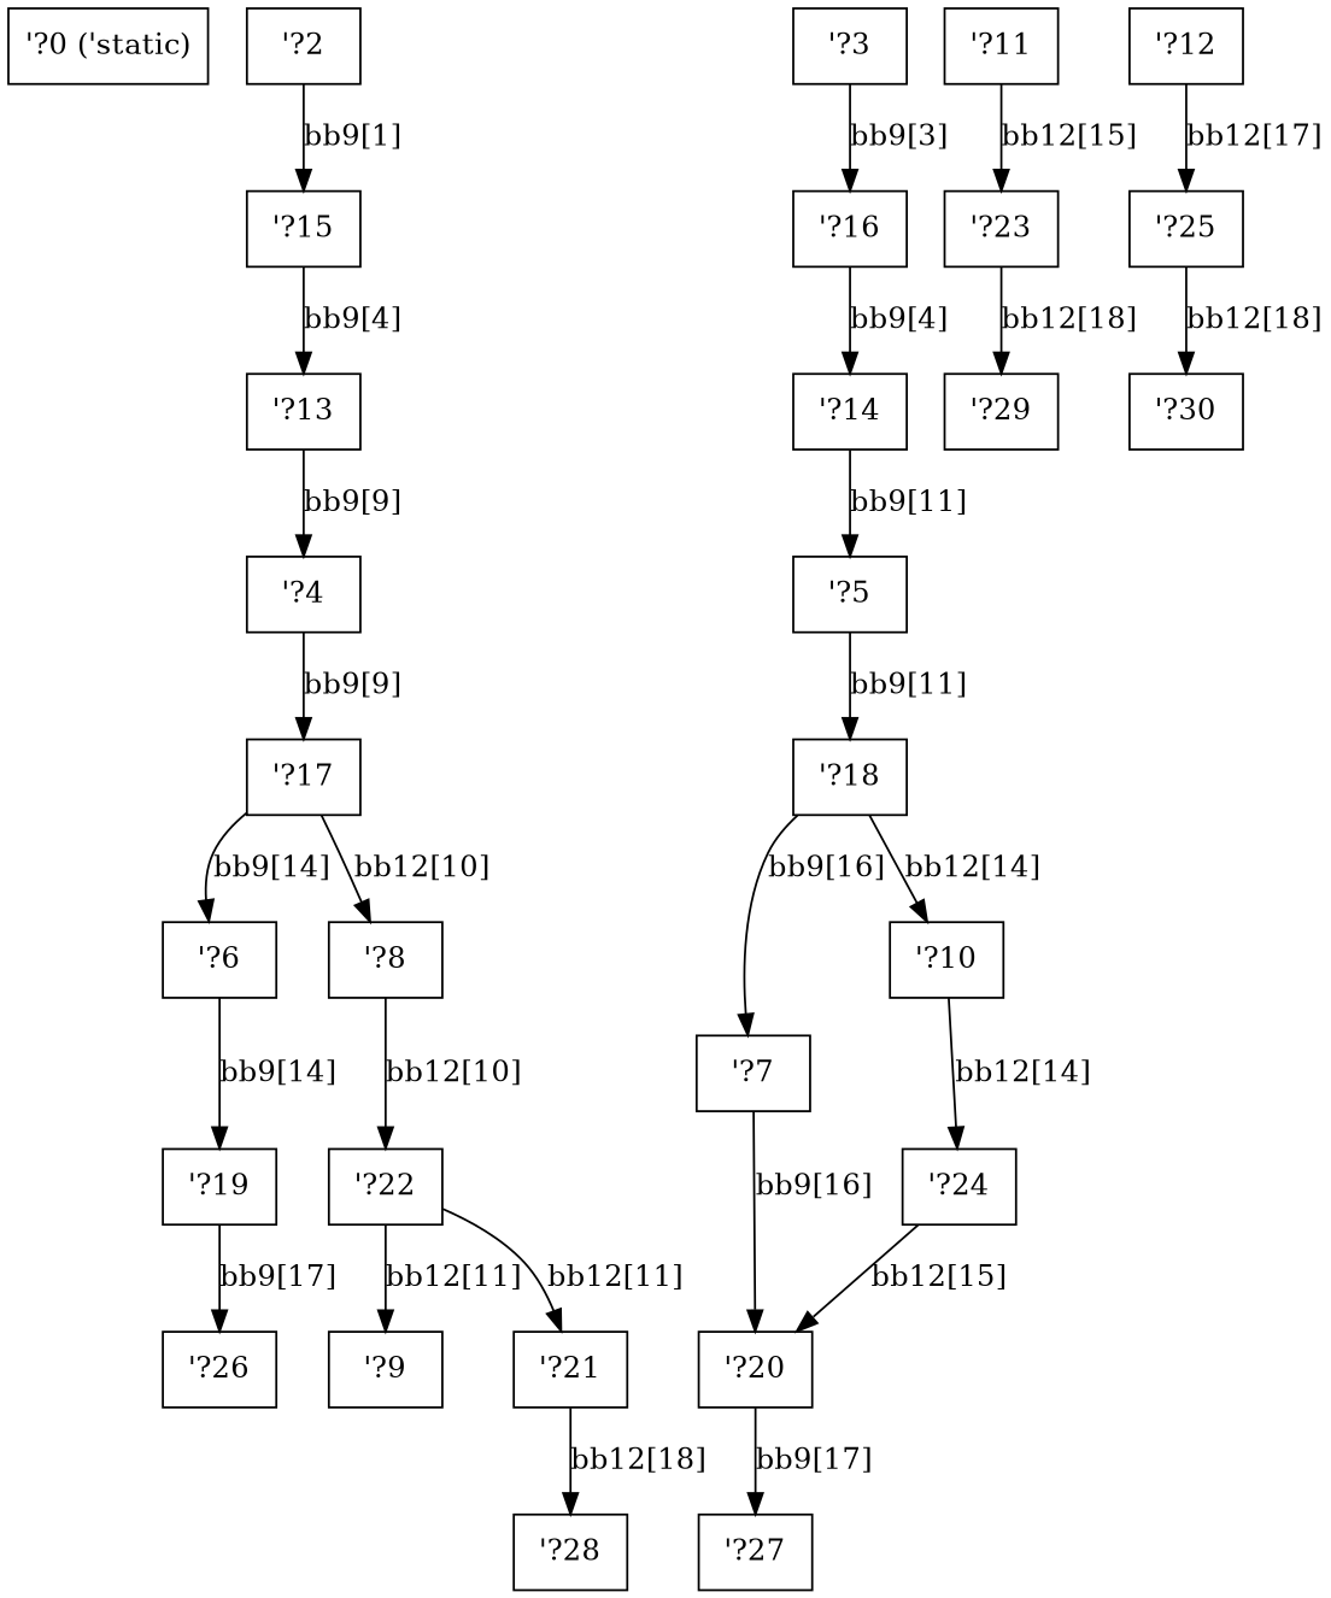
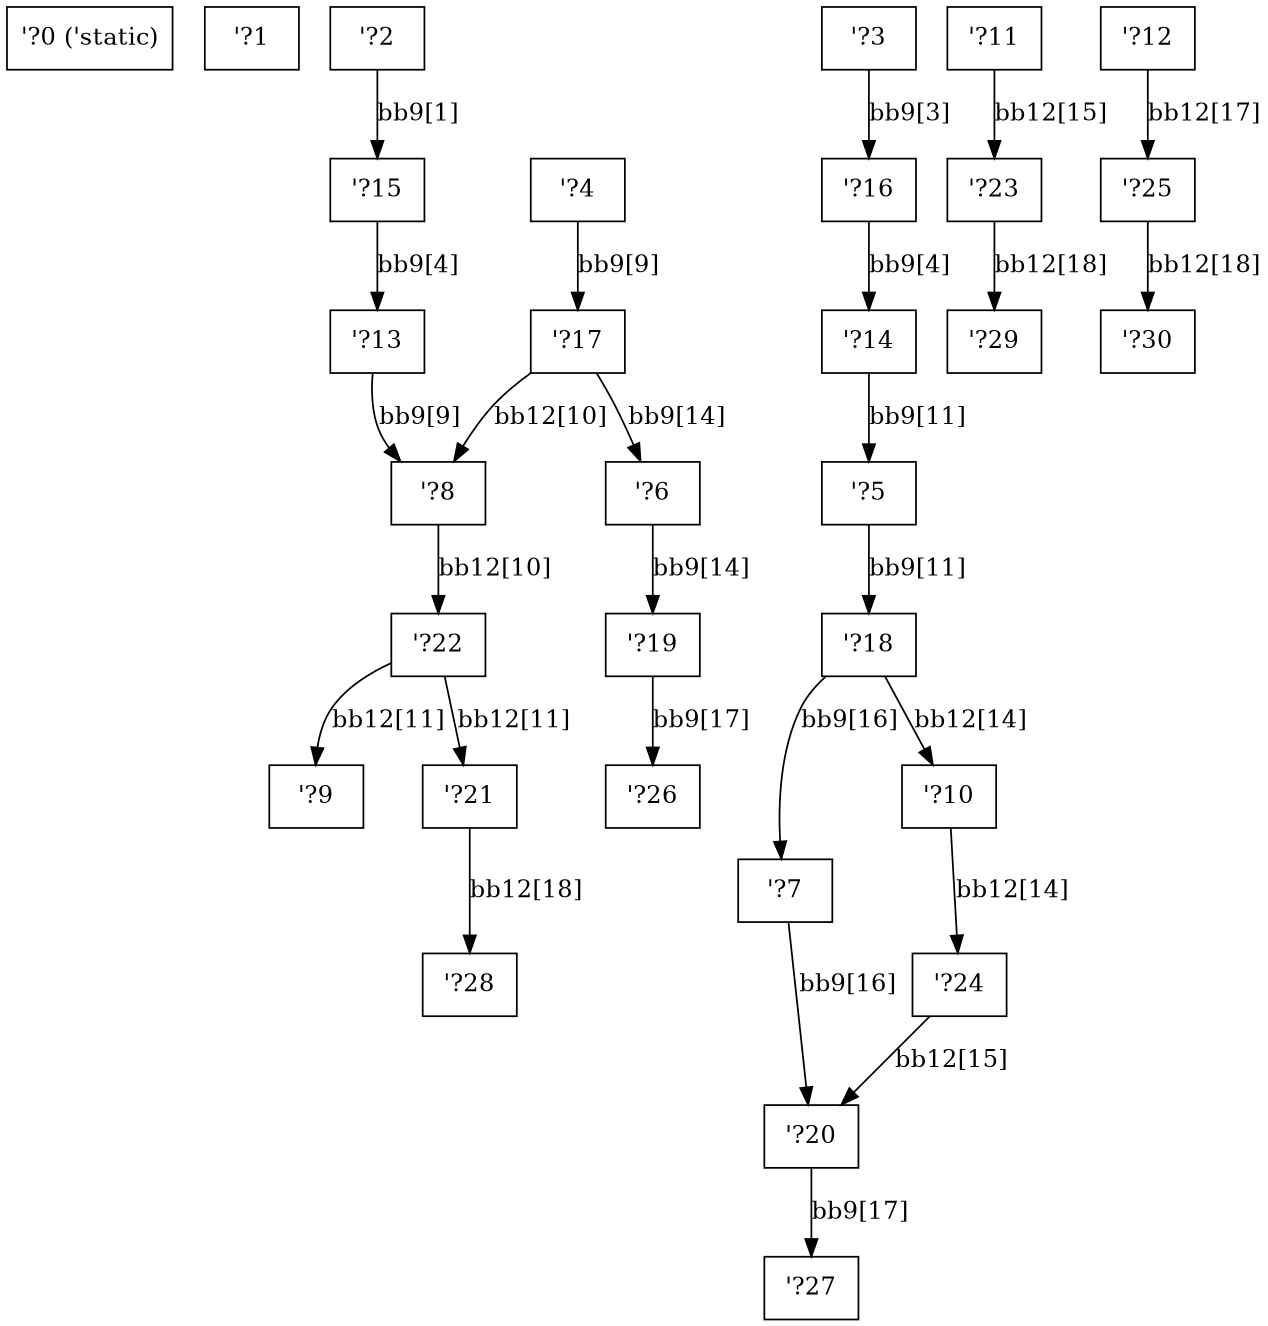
  digraph {
    node [shape=box]
    n1 [label="\'?0 (\'static)"]
+   n2 [label="\'?1"]
    n3 [label="\'?2"]
    n4 [label="\'?15"]
    n5 [label="\'?13"]
    n6 [label="\'?3"]
    n7 [label="\'?16"]
    n8 [label="\'?14"]
    n9 [label="\'?4"]
    n10 [label="\'?17"]
    n11 [label="\'?6"]
    n12 [label="\'?8"]
    n13 [label="\'?5"]
    n14 [label="\'?18"]
    n15 [label="\'?7"]
    n16 [label="\'?10"]
    n17 [label="\'?19"]
    n18 [label="\'?26"]
    n19 [label="\'?20"]
    n20 [label="\'?27"]
    n21 [label="\'?22"]
    n22 [label="\'?9"]
    n23 [label="\'?21"]
    n24 [label="\'?28"]
    n25 [label="\'?24"]
    n26 [label="\'?11"]
    n27 [label="\'?23"]
    n28 [label="\'?29"]
    n29 [label="\'?12"]
    n30 [label="\'?25"]
    n31 [label="\'?30"]
    n3 -> n4 [label="bb9[1]"]
    n4 -> n5 [label="bb9[4]"]
-   n5 -> n9 [label="bb9[9]"]
+   n5 -> n12 [label="bb9[9]"]
    n6 -> n7 [label="bb9[3]"]
    n7 -> n8 [label="bb9[4]"]
    n8 -> n13 [label="bb9[11]"]
    n9 -> n10 [label="bb9[9]"]
    n10 -> n11 [label="bb9[14]"]
    n10 -> n12 [label="bb12[10]"]
    n11 -> n17 [label="bb9[14]"]
    n12 -> n21 [label="bb12[10]"]
    n13 -> n14 [label="bb9[11]"]
    n14 -> n15 [label="bb9[16]"]
    n14 -> n16 [label="bb12[14]"]
    n15 -> n19 [label="bb9[16]"]
    n16 -> n25 [label="bb12[14]"]
    n17 -> n18 [label="bb9[17]"]
    n19 -> n20 [label="bb9[17]"]
    n21 -> n22 [label="bb12[11]"]
    n21 -> n23 [label="bb12[11]"]
    n23 -> n24 [label="bb12[18]"]
    n25 -> n19 [label="bb12[15]"]
    n26 -> n27 [label="bb12[15]"]
    n27 -> n28 [label="bb12[18]"]
    n29 -> n30 [label="bb12[17]"]
    n30 -> n31 [label="bb12[18]"]
  }
